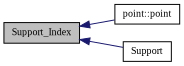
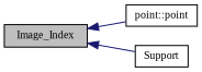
  digraph {
    fontname="Liberation Serif"
    rankdir=LR
    node [color=black fillcolor=white fontname="Liberation Serif" fontsize=10 shape=record style=filled]
    edge [color=midnightblue dir=back fontname="Liberation Serif" fontsize=10 labelfontname=Helvetica labelfontsize=10 style=solid]
-   n1 [fillcolor=grey75 fontcolor=black height=0.2 label=Support_Index width=0.4]
+   n1 [fillcolor=grey75 fontcolor=black height=0.2 label=Image_Index width=0.4]
    n2 [height=0.2 label="point::point" width=0.4]
    n3 [height=0.2 label=Support width=0.4]
    n1 -> n2
    n1 -> n3
  }
